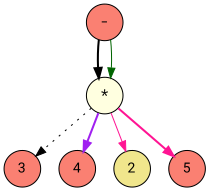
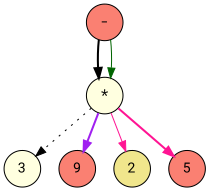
  digraph {
    fontname="Roboto Mono"
    node [fillcolor=salmon fontname="Roboto Mono" shape=circle style=filled]
    edge [color=black fontname="Roboto Mono" style=bold]
    "-"
    "*" [fillcolor=lightyellow]
-   3
-   4
+   3 [fillcolor=lightyellow]
+   4 [label=9]
    2 [fillcolor=khaki]
    5
    "-" -> "*"
    "-" -> "*" [color=darkgreen style=solid]
    "*" -> 3 [style=dotted]
    "*" -> 4 [color=purple]
    "*" -> 2 [color=deeppink style=solid]
    "*" -> 5 [color=deeppink]
  }
